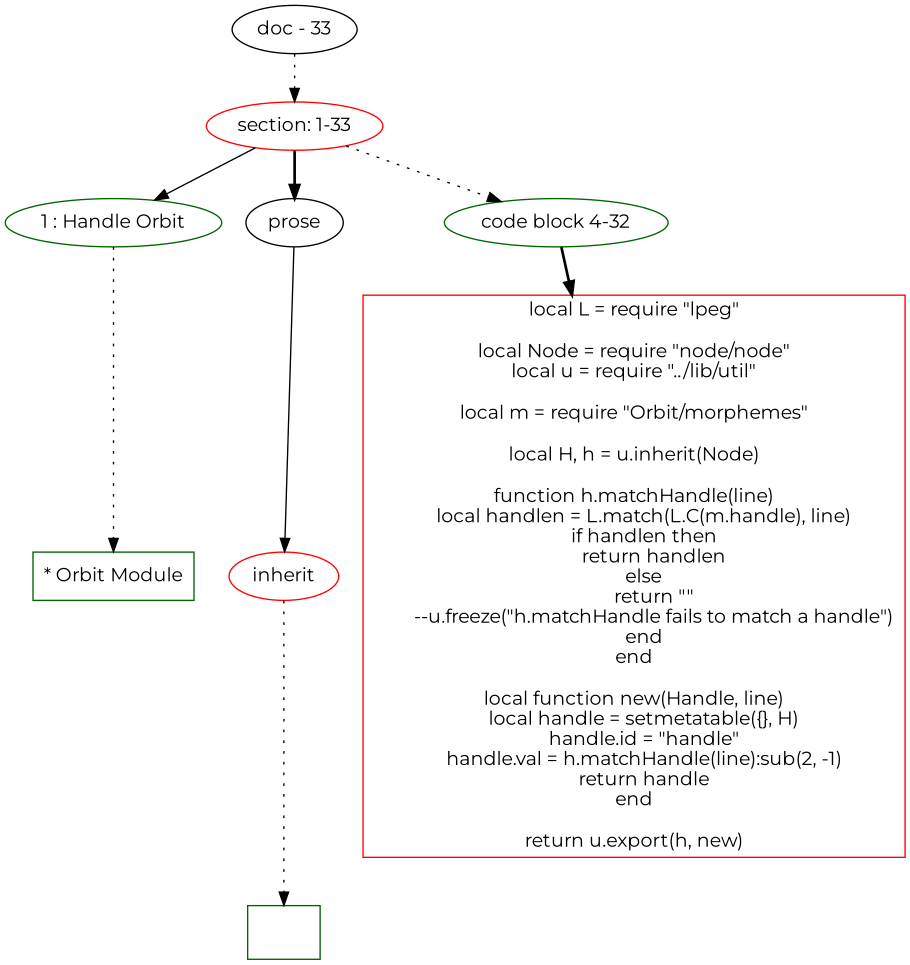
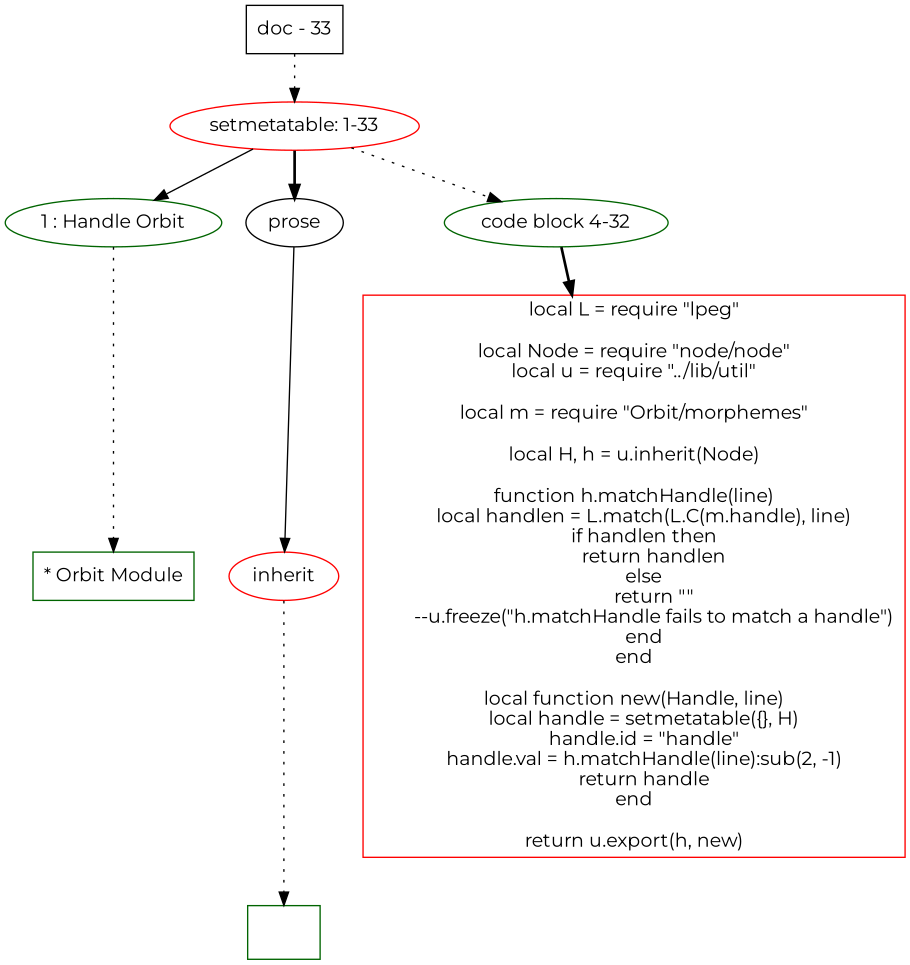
  digraph {
    fontname=Montserrat
    node [color=darkgreen fontname=Montserrat]
    edge [fontname=Montserrat style=dotted]
-   n1 [color=red label="section: 1-33"]
+   n1 [color=red label="setmetatable: 1-33"]
    n2 [label="1 : Handle Orbit"]
    n3 [color=black label=prose]
    n4 [label="code block 4-32"]
    n5 [color=red label=inherit]
    n6 [label="* Orbit Module" shape=rectangle]
    n7 [color=red label="local L = require \"lpeg\"\n\nlocal Node = require \"node/node\"\nlocal u = require \"../lib/util\"\n\nlocal m = require \"Orbit/morphemes\"\n\nlocal H, h = u.inherit(Node)\n\nfunction h.matchHandle(line)\n    local handlen = L.match(L.C(m.handle), line)\n    if handlen then\n        return handlen\n    else\n        return \"\"\n        --u.freeze(\"h.matchHandle fails to match a handle\")\n    end\nend\n\nlocal function new(Handle, line)\n    local handle = setmetatable({}, H)\n    handle.id = \"handle\"\n    handle.val = h.matchHandle(line):sub(2, -1)\n    return handle\nend\n\nreturn u.export(h, new)" shape=rectangle]
    n8 [label="\n\n" shape=rectangle]
-   n9 [color=black label="doc - 33"]
+   n9 [color=black label="doc - 33" shape=box]
    subgraph sub_1 {
      rank=same
      n1
    }
    subgraph sub_2 {
      rank=same
      n2
      n3
      n4
    }
    subgraph sub_3 {
      rank=same
      n5
    }
    n1 -> n2 [style=solid]
    n1 -> n3 [style=bold]
    n1 -> n4
    n2 -> n6
    n3 -> n5 [style=solid]
    n4 -> n7 [style=bold]
    n5 -> n8
    n9 -> n1
  }
